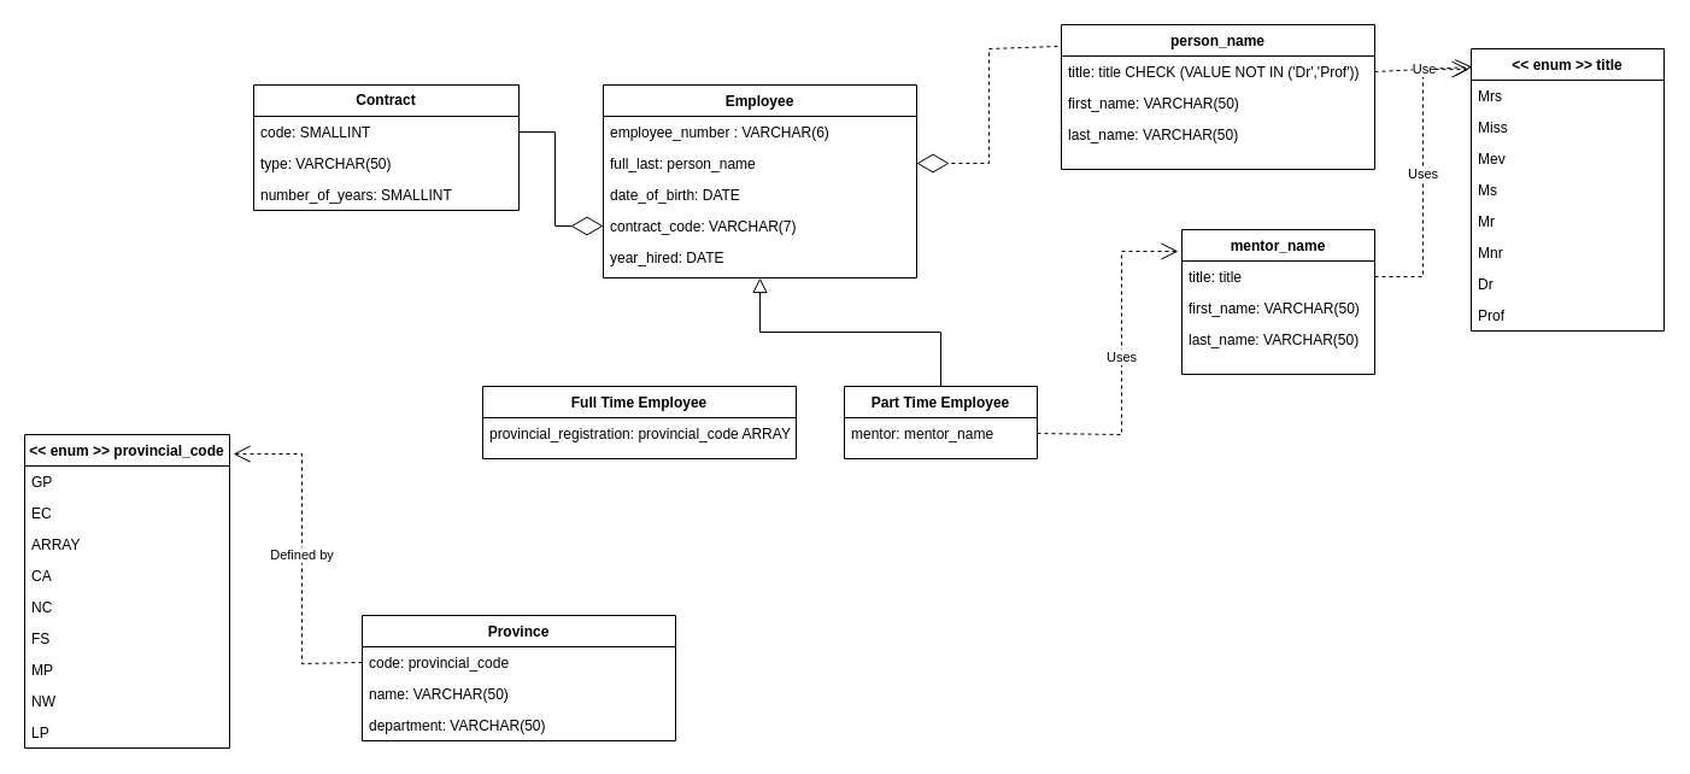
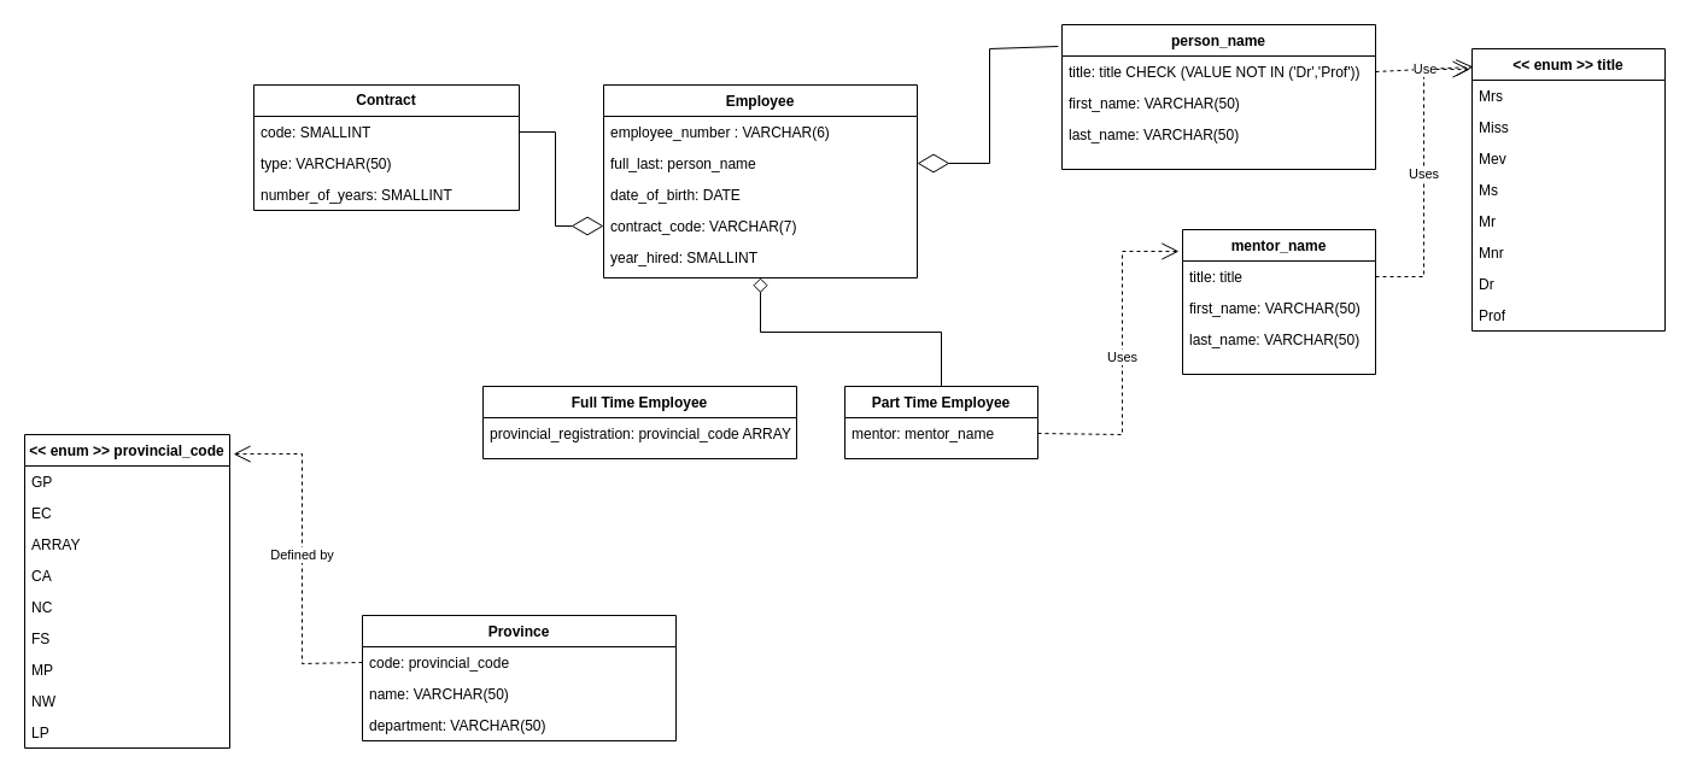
  <mxCell id="0" />
  <mxCell id="1" parent="0" />
  <mxCell id="2" value="Employee" style="swimlane;fontStyle=1;align=center;verticalAlign=top;childLayout=stackLayout;horizontal=1;startSize=26;horizontalStack=0;resizeParent=1;resizeLast=0;collapsible=1;marginBottom=0;rounded=0;shadow=0;strokeWidth=1;" parent="1" vertex="1"><mxGeometry x="500" y="70" width="260" height="160" as="geometry"><mxRectangle x="230" y="140" width="160" height="26" as="alternateBounds" /></mxGeometry></mxCell>
  <mxCell id="3" value="employee_number : VARCHAR(6)" style="text;strokeColor=none;fillColor=none;align=left;verticalAlign=top;spacingLeft=4;spacingRight=4;overflow=hidden;rotatable=0;points=[[0,0.5],[1,0.5]];portConstraint=eastwest;whiteSpace=wrap;html=1;" vertex="1" parent="2"><mxGeometry y="26" width="260" height="26" as="geometry" /></mxCell>
  <mxCell id="4" value="full_last: person_name" style="text;align=left;verticalAlign=top;spacingLeft=4;spacingRight=4;overflow=hidden;rotatable=0;points=[[0,0.5],[1,0.5]];portConstraint=eastwest;" parent="2" vertex="1"><mxGeometry y="52" width="260" height="26" as="geometry" /></mxCell>
  <mxCell id="5" value="date_of_birth: DATE" style="text;align=left;verticalAlign=top;spacingLeft=4;spacingRight=4;overflow=hidden;rotatable=0;points=[[0,0.5],[1,0.5]];portConstraint=eastwest;rounded=0;shadow=0;html=0;" parent="2" vertex="1"><mxGeometry y="78" width="260" height="26" as="geometry" /></mxCell>
  <mxCell id="6" value="contract_code: VARCHAR(7)" style="text;align=left;verticalAlign=top;spacingLeft=4;spacingRight=4;overflow=hidden;rotatable=0;points=[[0,0.5],[1,0.5]];portConstraint=eastwest;rounded=0;shadow=0;html=0;" parent="2" vertex="1"><mxGeometry y="104" width="260" height="26" as="geometry" /></mxCell>
- <mxCell id="7" value="year_hired: DATE" style="text;strokeColor=none;fillColor=none;align=left;verticalAlign=top;spacingLeft=4;spacingRight=4;overflow=hidden;rotatable=0;points=[[0,0.5],[1,0.5]];portConstraint=eastwest;whiteSpace=wrap;html=1;" vertex="1" parent="2"><mxGeometry y="130" width="260" height="26" as="geometry" /></mxCell>
+ <mxCell id="7" value="year_hired: SMALLINT" style="text;strokeColor=none;fillColor=none;align=left;verticalAlign=top;spacingLeft=4;spacingRight=4;overflow=hidden;rotatable=0;points=[[0,0.5],[1,0.5]];portConstraint=eastwest;whiteSpace=wrap;html=1;" vertex="1" parent="2"><mxGeometry y="130" width="260" height="26" as="geometry" /></mxCell>
  <mxCell id="8" value="Full Time Employee" style="swimlane;fontStyle=1;align=center;verticalAlign=top;childLayout=stackLayout;horizontal=1;startSize=26;horizontalStack=0;resizeParent=1;resizeLast=0;collapsible=1;marginBottom=0;rounded=0;shadow=0;strokeWidth=1;" parent="1" vertex="1"><mxGeometry x="400" y="320" width="260" height="60" as="geometry"><mxRectangle x="130" y="380" width="160" height="26" as="alternateBounds" /></mxGeometry></mxCell>
  <mxCell id="9" value="provincial_registration: provincial_code ARRAY" style="text;align=left;verticalAlign=top;spacingLeft=4;spacingRight=4;overflow=hidden;rotatable=0;points=[[0,0.5],[1,0.5]];portConstraint=eastwest;rounded=0;shadow=0;html=0;" parent="8" vertex="1"><mxGeometry y="26" width="260" height="26" as="geometry" /></mxCell>
  <mxCell id="10" value="Part Time Employee" style="swimlane;fontStyle=1;align=center;verticalAlign=top;childLayout=stackLayout;horizontal=1;startSize=26;horizontalStack=0;resizeParent=1;resizeLast=0;collapsible=1;marginBottom=0;rounded=0;shadow=0;strokeWidth=1;" parent="1" vertex="1"><mxGeometry x="700" y="320" width="160" height="60" as="geometry"><mxRectangle x="340" y="380" width="170" height="26" as="alternateBounds" /></mxGeometry></mxCell>
  <mxCell id="11" value="mentor: mentor_name" style="text;strokeColor=none;fillColor=none;align=left;verticalAlign=top;spacingLeft=4;spacingRight=4;overflow=hidden;rotatable=0;points=[[0,0.5],[1,0.5]];portConstraint=eastwest;whiteSpace=wrap;html=1;" vertex="1" parent="10"><mxGeometry y="26" width="160" height="26" as="geometry" /></mxCell>
- <mxCell id="12" value="" style="endArrow=block;endSize=10;endFill=0;shadow=0;strokeWidth=1;rounded=0;curved=0;edgeStyle=elbowEdgeStyle;elbow=vertical;" parent="1" source="10" target="2" edge="1"><mxGeometry width="160" relative="1" as="geometry"><mxPoint x="590" y="333" as="sourcePoint" /><mxPoint x="690" y="231" as="targetPoint" /></mxGeometry></mxCell>
+ <mxCell id="12" value="" style="endArrow=diamond;endSize=10;endFill=0;shadow=0;strokeWidth=1;rounded=0;curved=0;edgeStyle=elbowEdgeStyle;elbow=vertical;" parent="1" source="10" target="2" edge="1"><mxGeometry width="160" relative="1" as="geometry"><mxPoint x="590" y="333" as="sourcePoint" /><mxPoint x="690" y="231" as="targetPoint" /></mxGeometry></mxCell>
  <mxCell id="13" value="mentor_name" style="swimlane;fontStyle=1;align=center;verticalAlign=top;childLayout=stackLayout;horizontal=1;startSize=26;horizontalStack=0;resizeParent=1;resizeLast=0;collapsible=1;marginBottom=0;rounded=0;shadow=0;strokeWidth=1;" parent="1" vertex="1"><mxGeometry x="980" y="190" width="160" height="120" as="geometry"><mxRectangle x="550" y="140" width="160" height="26" as="alternateBounds" /></mxGeometry></mxCell>
  <mxCell id="14" value="title: title" style="text;align=left;verticalAlign=top;spacingLeft=4;spacingRight=4;overflow=hidden;rotatable=0;points=[[0,0.5],[1,0.5]];portConstraint=eastwest;" parent="13" vertex="1"><mxGeometry y="26" width="160" height="26" as="geometry" /></mxCell>
  <mxCell id="15" value="first_name: VARCHAR(50)" style="text;align=left;verticalAlign=top;spacingLeft=4;spacingRight=4;overflow=hidden;rotatable=0;points=[[0,0.5],[1,0.5]];portConstraint=eastwest;rounded=0;shadow=0;html=0;" parent="13" vertex="1"><mxGeometry y="52" width="160" height="26" as="geometry" /></mxCell>
  <mxCell id="16" value="last_name: VARCHAR(50)" style="text;align=left;verticalAlign=top;spacingLeft=4;spacingRight=4;overflow=hidden;rotatable=0;points=[[0,0.5],[1,0.5]];portConstraint=eastwest;rounded=0;shadow=0;html=0;" parent="13" vertex="1"><mxGeometry y="78" width="160" height="26" as="geometry" /></mxCell>
  <mxCell id="17" value="person_name" style="swimlane;fontStyle=1;align=center;verticalAlign=top;childLayout=stackLayout;horizontal=1;startSize=26;horizontalStack=0;resizeParent=1;resizeLast=0;collapsible=1;marginBottom=0;rounded=0;shadow=0;strokeWidth=1;" vertex="1" parent="1"><mxGeometry x="880" y="20" width="260" height="120" as="geometry"><mxRectangle x="550" y="140" width="160" height="26" as="alternateBounds" /></mxGeometry></mxCell>
  <mxCell id="18" value="title: title CHECK (VALUE NOT IN ('Dr','Prof'))" style="text;align=left;verticalAlign=top;spacingLeft=4;spacingRight=4;overflow=hidden;rotatable=0;points=[[0,0.5],[1,0.5]];portConstraint=eastwest;" vertex="1" parent="17"><mxGeometry y="26" width="260" height="26" as="geometry" /></mxCell>
  <mxCell id="19" value="first_name: VARCHAR(50)" style="text;align=left;verticalAlign=top;spacingLeft=4;spacingRight=4;overflow=hidden;rotatable=0;points=[[0,0.5],[1,0.5]];portConstraint=eastwest;rounded=0;shadow=0;html=0;" vertex="1" parent="17"><mxGeometry y="52" width="260" height="26" as="geometry" /></mxCell>
  <mxCell id="20" value="last_name: VARCHAR(50)" style="text;align=left;verticalAlign=top;spacingLeft=4;spacingRight=4;overflow=hidden;rotatable=0;points=[[0,0.5],[1,0.5]];portConstraint=eastwest;rounded=0;shadow=0;html=0;" vertex="1" parent="17"><mxGeometry y="78" width="260" height="26" as="geometry" /></mxCell>
  <mxCell id="21" value="&lt;&lt; enum &gt;&gt; title" style="swimlane;fontStyle=1;align=center;verticalAlign=top;childLayout=stackLayout;horizontal=1;startSize=26;horizontalStack=0;resizeParent=1;resizeLast=0;collapsible=1;marginBottom=0;rounded=0;shadow=0;strokeWidth=1;" vertex="1" parent="1"><mxGeometry x="1220" y="40" width="160" height="234" as="geometry"><mxRectangle x="550" y="140" width="160" height="26" as="alternateBounds" /></mxGeometry></mxCell>
  <mxCell id="22" value="Mrs" style="text;align=left;verticalAlign=top;spacingLeft=4;spacingRight=4;overflow=hidden;rotatable=0;points=[[0,0.5],[1,0.5]];portConstraint=eastwest;" vertex="1" parent="21"><mxGeometry y="26" width="160" height="26" as="geometry" /></mxCell>
  <mxCell id="23" value="Miss" style="text;align=left;verticalAlign=top;spacingLeft=4;spacingRight=4;overflow=hidden;rotatable=0;points=[[0,0.5],[1,0.5]];portConstraint=eastwest;rounded=0;shadow=0;html=0;" vertex="1" parent="21"><mxGeometry y="52" width="160" height="26" as="geometry" /></mxCell>
  <mxCell id="24" value="Mev" style="text;align=left;verticalAlign=top;spacingLeft=4;spacingRight=4;overflow=hidden;rotatable=0;points=[[0,0.5],[1,0.5]];portConstraint=eastwest;rounded=0;shadow=0;html=0;" vertex="1" parent="21"><mxGeometry y="78" width="160" height="26" as="geometry" /></mxCell>
  <mxCell id="25" value="Ms" style="text;strokeColor=none;fillColor=none;align=left;verticalAlign=top;spacingLeft=4;spacingRight=4;overflow=hidden;rotatable=0;points=[[0,0.5],[1,0.5]];portConstraint=eastwest;whiteSpace=wrap;html=1;" vertex="1" parent="21"><mxGeometry y="104" width="160" height="26" as="geometry" /></mxCell>
  <mxCell id="26" value="Mr" style="text;strokeColor=none;fillColor=none;align=left;verticalAlign=top;spacingLeft=4;spacingRight=4;overflow=hidden;rotatable=0;points=[[0,0.5],[1,0.5]];portConstraint=eastwest;whiteSpace=wrap;html=1;" vertex="1" parent="21"><mxGeometry y="130" width="160" height="26" as="geometry" /></mxCell>
  <mxCell id="27" value="Mnr" style="text;strokeColor=none;fillColor=none;align=left;verticalAlign=top;spacingLeft=4;spacingRight=4;overflow=hidden;rotatable=0;points=[[0,0.5],[1,0.5]];portConstraint=eastwest;whiteSpace=wrap;html=1;" vertex="1" parent="21"><mxGeometry y="156" width="160" height="26" as="geometry" /></mxCell>
  <mxCell id="28" value="Dr" style="text;strokeColor=none;fillColor=none;align=left;verticalAlign=top;spacingLeft=4;spacingRight=4;overflow=hidden;rotatable=0;points=[[0,0.5],[1,0.5]];portConstraint=eastwest;whiteSpace=wrap;html=1;" vertex="1" parent="21"><mxGeometry y="182" width="160" height="26" as="geometry" /></mxCell>
  <mxCell id="29" value="Prof" style="text;strokeColor=none;fillColor=none;align=left;verticalAlign=top;spacingLeft=4;spacingRight=4;overflow=hidden;rotatable=0;points=[[0,0.5],[1,0.5]];portConstraint=eastwest;whiteSpace=wrap;html=1;" vertex="1" parent="21"><mxGeometry y="208" width="160" height="26" as="geometry" /></mxCell>
  <mxCell id="30" value="Contract" style="swimlane;fontStyle=1;childLayout=stackLayout;horizontal=1;startSize=26;fillColor=none;horizontalStack=0;resizeParent=1;resizeParentMax=0;resizeLast=0;collapsible=1;marginBottom=0;whiteSpace=wrap;html=1;" vertex="1" parent="1"><mxGeometry x="210" y="70" width="220" height="104" as="geometry" /></mxCell>
  <mxCell id="31" value="code: SMALLINT" style="text;strokeColor=none;fillColor=none;align=left;verticalAlign=top;spacingLeft=4;spacingRight=4;overflow=hidden;rotatable=0;points=[[0,0.5],[1,0.5]];portConstraint=eastwest;whiteSpace=wrap;html=1;" vertex="1" parent="30"><mxGeometry y="26" width="220" height="26" as="geometry" /></mxCell>
  <mxCell id="32" value="type: VARCHAR(50)" style="text;strokeColor=none;fillColor=none;align=left;verticalAlign=top;spacingLeft=4;spacingRight=4;overflow=hidden;rotatable=0;points=[[0,0.5],[1,0.5]];portConstraint=eastwest;whiteSpace=wrap;html=1;" vertex="1" parent="30"><mxGeometry y="52" width="220" height="26" as="geometry" /></mxCell>
  <mxCell id="33" value="number_of_years: SMALLINT" style="text;strokeColor=none;fillColor=none;align=left;verticalAlign=top;spacingLeft=4;spacingRight=4;overflow=hidden;rotatable=0;points=[[0,0.5],[1,0.5]];portConstraint=eastwest;whiteSpace=wrap;html=1;" vertex="1" parent="30"><mxGeometry y="78" width="220" height="26" as="geometry" /></mxCell>
  <mxCell id="34" value="&lt;&lt; enum &gt;&gt; provincial_code" style="swimlane;fontStyle=1;align=center;verticalAlign=top;childLayout=stackLayout;horizontal=1;startSize=26;horizontalStack=0;resizeParent=1;resizeLast=0;collapsible=1;marginBottom=0;rounded=0;shadow=0;strokeWidth=1;" vertex="1" parent="1"><mxGeometry x="20" y="360" width="170" height="260" as="geometry"><mxRectangle x="550" y="140" width="160" height="26" as="alternateBounds" /></mxGeometry></mxCell>
  <mxCell id="35" value="GP" style="text;align=left;verticalAlign=top;spacingLeft=4;spacingRight=4;overflow=hidden;rotatable=0;points=[[0,0.5],[1,0.5]];portConstraint=eastwest;" vertex="1" parent="34"><mxGeometry y="26" width="170" height="26" as="geometry" /></mxCell>
  <mxCell id="36" value="EC" style="text;align=left;verticalAlign=top;spacingLeft=4;spacingRight=4;overflow=hidden;rotatable=0;points=[[0,0.5],[1,0.5]];portConstraint=eastwest;rounded=0;shadow=0;html=0;" vertex="1" parent="34"><mxGeometry y="52" width="170" height="26" as="geometry" /></mxCell>
  <mxCell id="37" value="ARRAY" style="text;align=left;verticalAlign=top;spacingLeft=4;spacingRight=4;overflow=hidden;rotatable=0;points=[[0,0.5],[1,0.5]];portConstraint=eastwest;rounded=0;shadow=0;html=0;" vertex="1" parent="34"><mxGeometry y="78" width="170" height="26" as="geometry" /></mxCell>
  <mxCell id="38" value="CA" style="text;strokeColor=none;fillColor=none;align=left;verticalAlign=top;spacingLeft=4;spacingRight=4;overflow=hidden;rotatable=0;points=[[0,0.5],[1,0.5]];portConstraint=eastwest;whiteSpace=wrap;html=1;" vertex="1" parent="34"><mxGeometry y="104" width="170" height="26" as="geometry" /></mxCell>
  <mxCell id="39" value="NC" style="text;strokeColor=none;fillColor=none;align=left;verticalAlign=top;spacingLeft=4;spacingRight=4;overflow=hidden;rotatable=0;points=[[0,0.5],[1,0.5]];portConstraint=eastwest;whiteSpace=wrap;html=1;" vertex="1" parent="34"><mxGeometry y="130" width="170" height="26" as="geometry" /></mxCell>
  <mxCell id="40" value="FS" style="text;strokeColor=none;fillColor=none;align=left;verticalAlign=top;spacingLeft=4;spacingRight=4;overflow=hidden;rotatable=0;points=[[0,0.5],[1,0.5]];portConstraint=eastwest;whiteSpace=wrap;html=1;" vertex="1" parent="34"><mxGeometry y="156" width="170" height="26" as="geometry" /></mxCell>
  <mxCell id="41" value="MP" style="text;strokeColor=none;fillColor=none;align=left;verticalAlign=top;spacingLeft=4;spacingRight=4;overflow=hidden;rotatable=0;points=[[0,0.5],[1,0.5]];portConstraint=eastwest;whiteSpace=wrap;html=1;" vertex="1" parent="34"><mxGeometry y="182" width="170" height="26" as="geometry" /></mxCell>
  <mxCell id="42" value="NW" style="text;strokeColor=none;fillColor=none;align=left;verticalAlign=top;spacingLeft=4;spacingRight=4;overflow=hidden;rotatable=0;points=[[0,0.5],[1,0.5]];portConstraint=eastwest;whiteSpace=wrap;html=1;" vertex="1" parent="34"><mxGeometry y="208" width="170" height="26" as="geometry" /></mxCell>
  <mxCell id="43" value="LP" style="text;strokeColor=none;fillColor=none;align=left;verticalAlign=top;spacingLeft=4;spacingRight=4;overflow=hidden;rotatable=0;points=[[0,0.5],[1,0.5]];portConstraint=eastwest;whiteSpace=wrap;html=1;" vertex="1" parent="34"><mxGeometry y="234" width="170" height="26" as="geometry" /></mxCell>
- <mxCell id="44" value="" style="endArrow=diamondThin;endFill=0;endSize=24;html=1;rounded=0;entryX=1;entryY=0.5;entryDx=0;entryDy=0;exitX=-0.012;exitY=0.15;exitDx=0;exitDy=0;exitPerimeter=0;dashed=1;" edge="1" parent="1" source="17" target="4"><mxGeometry width="160" relative="1" as="geometry"><mxPoint x="810" y="220" as="sourcePoint" /><mxPoint x="970" y="220" as="targetPoint" /><Array as="points"><mxPoint x="820" y="40" /><mxPoint x="820" y="135" /></Array></mxGeometry></mxCell>
+ <mxCell id="44" value="" style="endArrow=diamondThin;endFill=0;endSize=24;html=1;rounded=0;entryX=1;entryY=0.5;entryDx=0;entryDy=0;exitX=-0.012;exitY=0.15;exitDx=0;exitDy=0;exitPerimeter=0;" edge="1" parent="1" source="17" target="4"><mxGeometry width="160" relative="1" as="geometry"><mxPoint x="810" y="220" as="sourcePoint" /><mxPoint x="970" y="220" as="targetPoint" /><Array as="points"><mxPoint x="820" y="40" /><mxPoint x="820" y="135" /></Array></mxGeometry></mxCell>
  <mxCell id="45" value="Uses" style="endArrow=open;endSize=12;dashed=1;html=1;rounded=0;exitX=1;exitY=0.5;exitDx=0;exitDy=0;entryX=-0.019;entryY=0.15;entryDx=0;entryDy=0;entryPerimeter=0;" edge="1" parent="1" target="13"><mxGeometry x="-0.004" width="160" relative="1" as="geometry"><mxPoint x="860" y="359" as="sourcePoint" /><mxPoint x="780" y="370" as="targetPoint" /><Array as="points"><mxPoint x="930" y="360" /><mxPoint x="930" y="208" /></Array><mxPoint as="offset" /></mxGeometry></mxCell>
  <mxCell id="46" value="Province" style="swimlane;fontStyle=1;align=center;verticalAlign=top;childLayout=stackLayout;horizontal=1;startSize=26;horizontalStack=0;resizeParent=1;resizeLast=0;collapsible=1;marginBottom=0;rounded=0;shadow=0;strokeWidth=1;" vertex="1" parent="1"><mxGeometry x="300" y="510" width="260" height="104" as="geometry"><mxRectangle x="130" y="380" width="160" height="26" as="alternateBounds" /></mxGeometry></mxCell>
  <mxCell id="47" value="code: provincial_code" style="text;align=left;verticalAlign=top;spacingLeft=4;spacingRight=4;overflow=hidden;rotatable=0;points=[[0,0.5],[1,0.5]];portConstraint=eastwest;" vertex="1" parent="46"><mxGeometry y="26" width="260" height="26" as="geometry" /></mxCell>
  <mxCell id="48" value="name: VARCHAR(50)" style="text;align=left;verticalAlign=top;spacingLeft=4;spacingRight=4;overflow=hidden;rotatable=0;points=[[0,0.5],[1,0.5]];portConstraint=eastwest;rounded=0;shadow=0;html=0;" vertex="1" parent="46"><mxGeometry y="52" width="260" height="26" as="geometry" /></mxCell>
  <mxCell id="49" value="department: VARCHAR(50)" style="text;strokeColor=none;fillColor=none;align=left;verticalAlign=top;spacingLeft=4;spacingRight=4;overflow=hidden;rotatable=0;points=[[0,0.5],[1,0.5]];portConstraint=eastwest;whiteSpace=wrap;html=1;" vertex="1" parent="46"><mxGeometry y="78" width="260" height="26" as="geometry" /></mxCell>
  <mxCell id="50" value="Defined by" style="endArrow=open;endSize=12;dashed=1;html=1;rounded=0;entryX=1.018;entryY=0.062;entryDx=0;entryDy=0;entryPerimeter=0;exitX=0;exitY=0.5;exitDx=0;exitDy=0;" edge="1" parent="1" source="47" target="34"><mxGeometry width="160" relative="1" as="geometry"><mxPoint x="310" y="370" as="sourcePoint" /><mxPoint x="470" y="370" as="targetPoint" /><Array as="points"><mxPoint x="250" y="550" /><mxPoint x="250" y="376" /></Array></mxGeometry></mxCell>
  <mxCell id="51" value="Uses" style="endArrow=open;endSize=12;dashed=1;html=1;rounded=0;entryX=-0.012;entryY=0.073;entryDx=0;entryDy=0;entryPerimeter=0;exitX=1;exitY=0.5;exitDx=0;exitDy=0;" edge="1" parent="1" source="14" target="21"><mxGeometry x="-0.0" width="160" relative="1" as="geometry"><mxPoint x="990" y="300" as="sourcePoint" /><mxPoint x="1150" y="300" as="targetPoint" /><Array as="points"><mxPoint x="1180" y="229" /><mxPoint x="1180" y="57" /></Array><mxPoint as="offset" /></mxGeometry></mxCell>
  <mxCell id="52" value="Use" style="endArrow=open;endSize=12;dashed=1;html=1;rounded=0;exitX=1;exitY=0.5;exitDx=0;exitDy=0;entryX=0.006;entryY=0.064;entryDx=0;entryDy=0;entryPerimeter=0;" edge="1" parent="1" source="18" target="21"><mxGeometry width="160" relative="1" as="geometry"><mxPoint x="990" y="300" as="sourcePoint" /><mxPoint x="1150" y="300" as="targetPoint" /></mxGeometry></mxCell>
  <mxCell id="53" value="" style="endArrow=diamondThin;endFill=0;endSize=24;html=1;rounded=0;entryX=0;entryY=0.5;entryDx=0;entryDy=0;" edge="1" parent="1" target="6"><mxGeometry width="160" relative="1" as="geometry"><mxPoint x="430" y="109" as="sourcePoint" /><mxPoint x="570" y="290" as="targetPoint" /><Array as="points"><mxPoint x="460" y="109" /><mxPoint x="460" y="187" /></Array></mxGeometry></mxCell>
